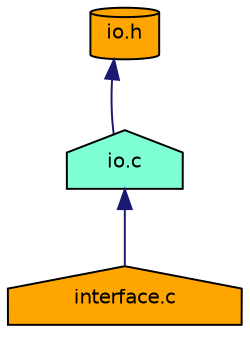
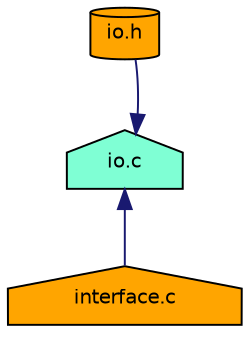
  digraph {
    node [color=black fillcolor=orange fontname=Helvetica fontsize=10 shape=house style=filled]
    edge [color=midnightblue dir=back fontname=Helvetica fontsize=10 labelfontname=Helvetica labelfontsize=10 style=solid]
    n1 [fontcolor=black height=0.2 label="io.h" shape=cylinder width=0.4]
    n2 [fillcolor=aquamarine height=0.2 label="io.c" width=0.4]
    n3 [height=0.2 label="interface.c" width=0.4]
-   n1 -> n2
+   n2 -> n1
    n2 -> n3
  }
